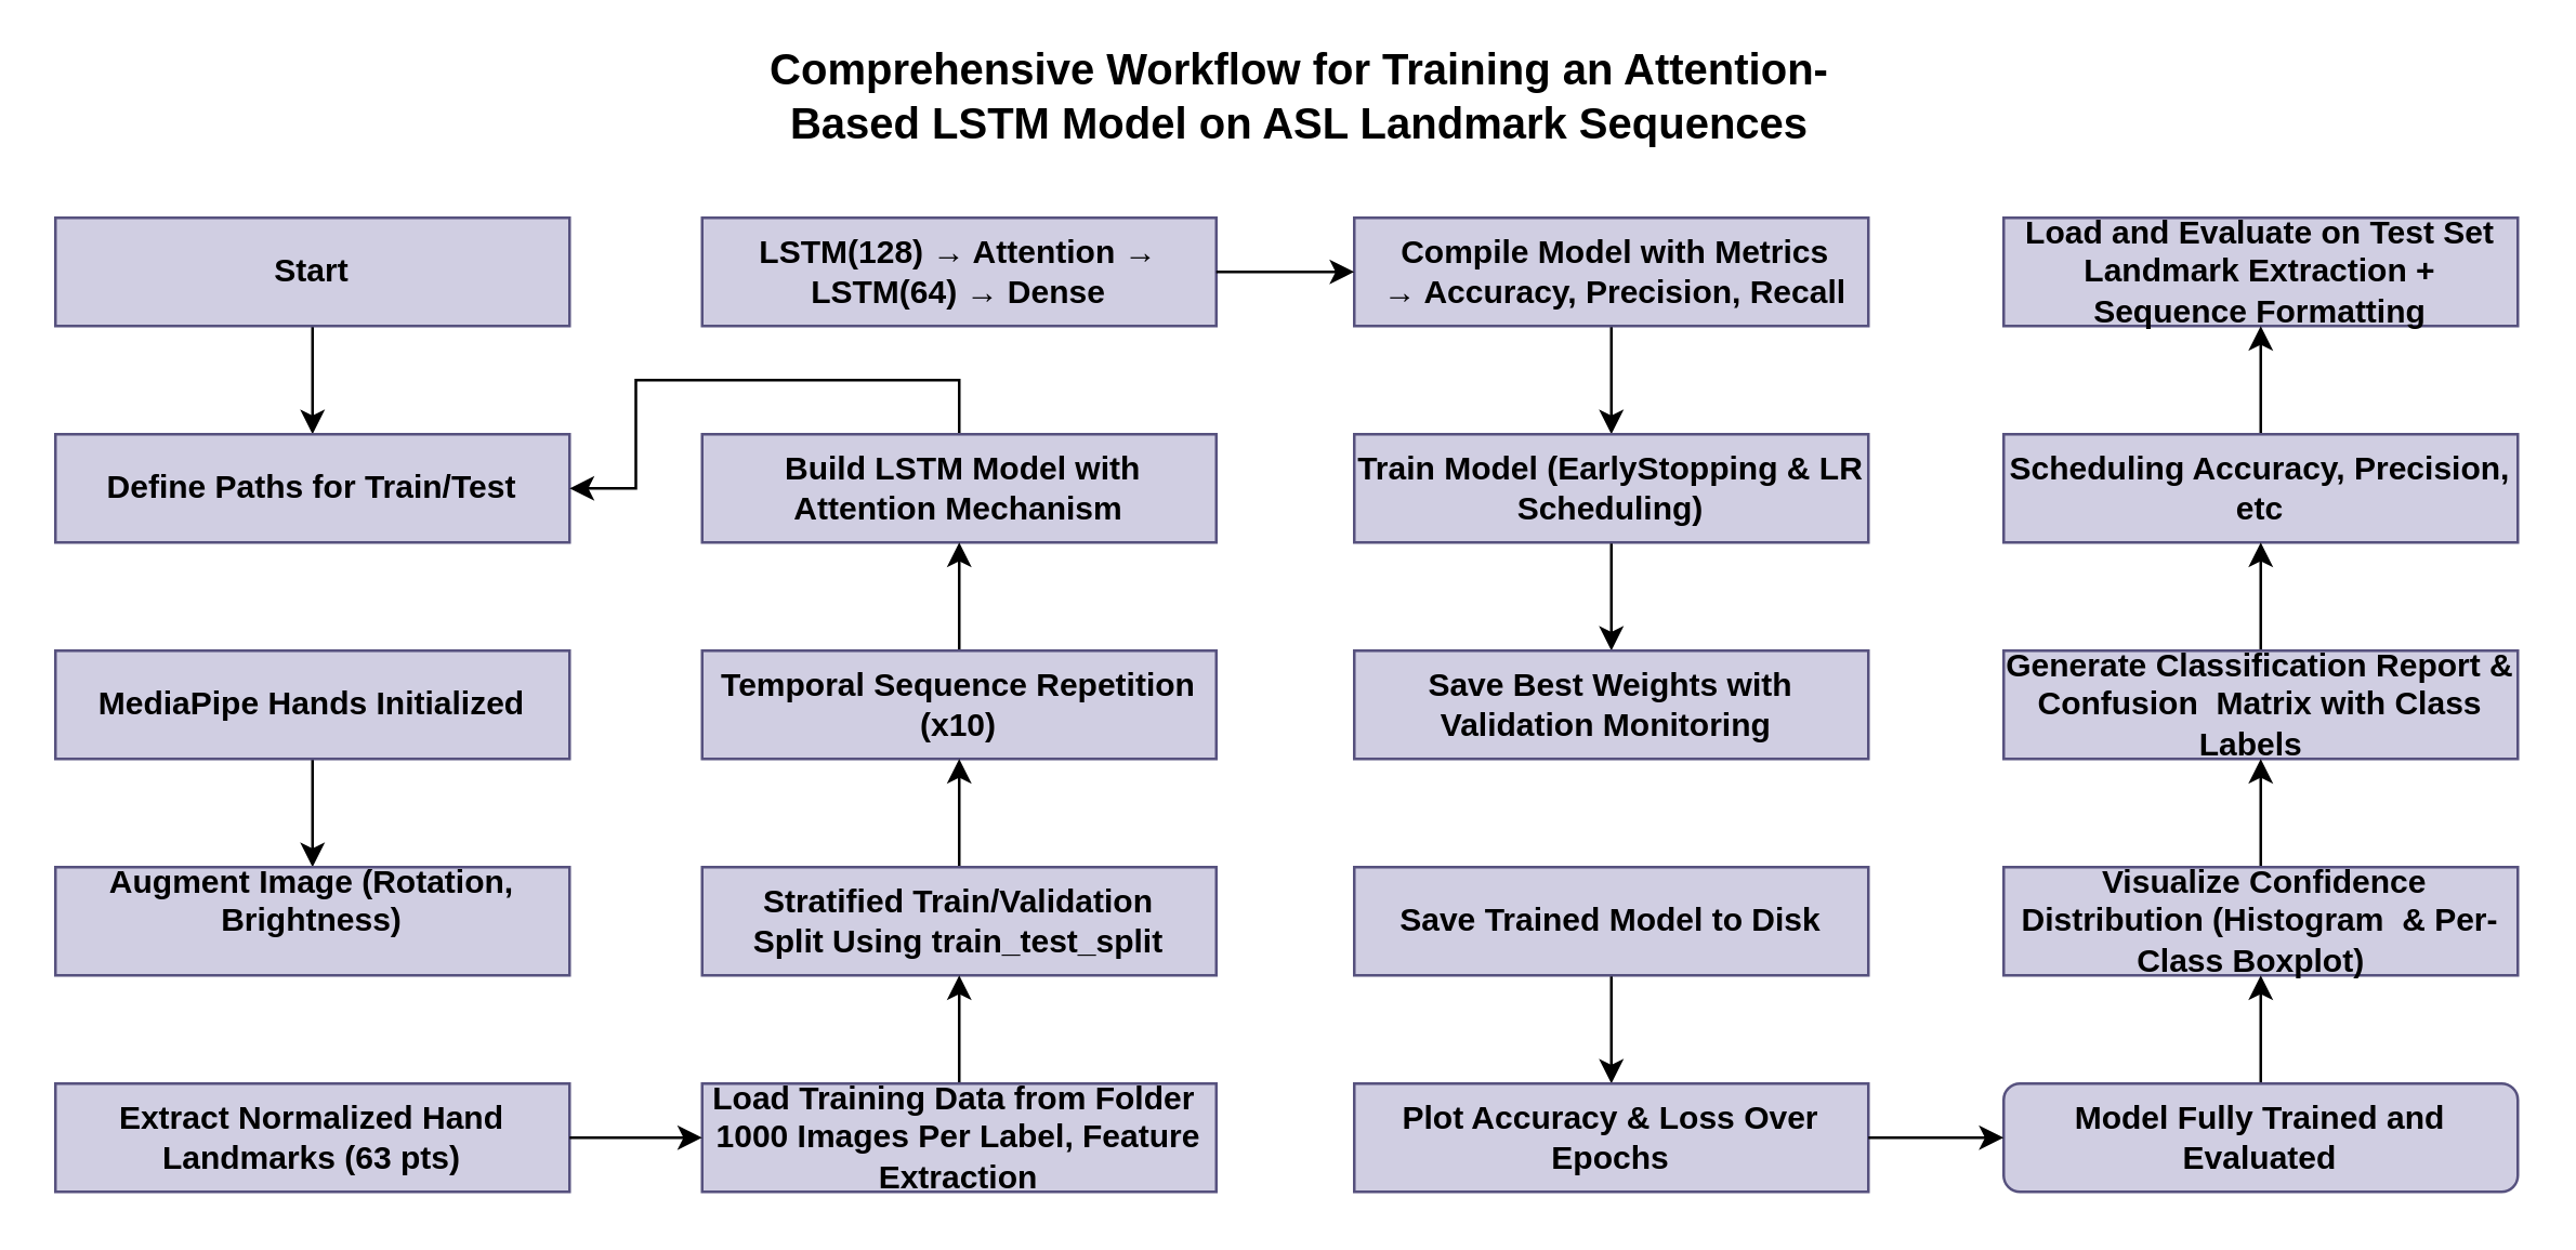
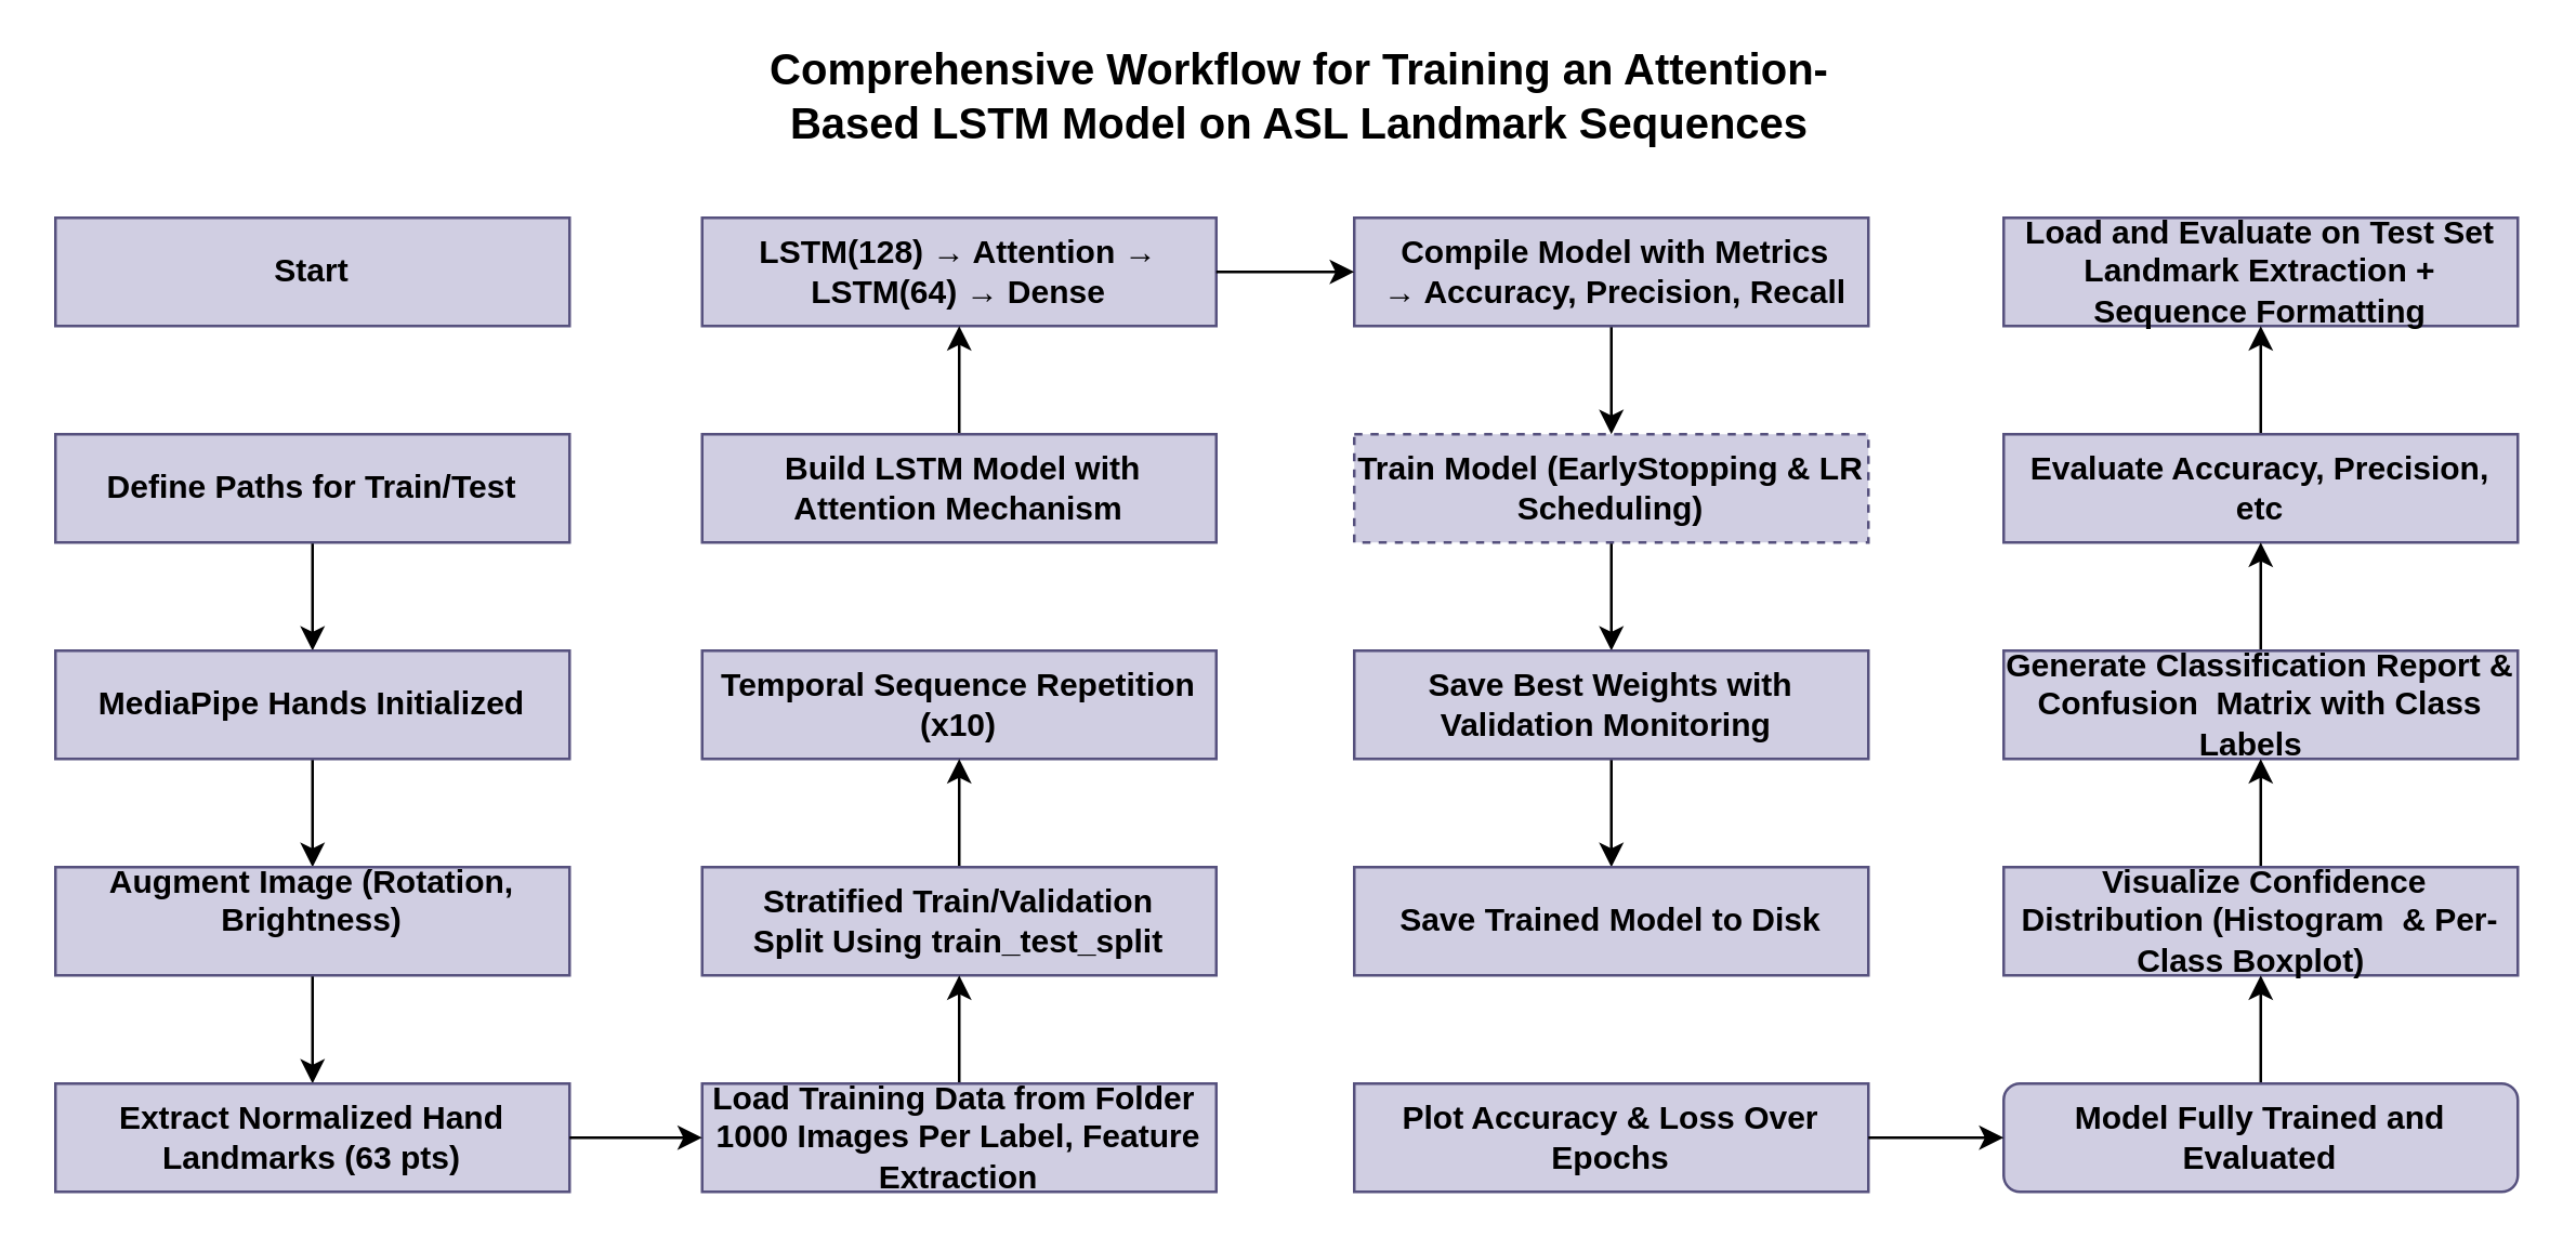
  <mxCell id="0" />
  <mxCell id="1" parent="0" />
  <mxCell id="2" value="" style="group" vertex="1" connectable="0" parent="1"><mxGeometry x="20" y="80" width="190" height="360" as="geometry" /></mxCell>
- <mxCell id="3" style="edgeStyle=orthogonalEdgeStyle;rounded=0;orthogonalLoop=1;jettySize=auto;html=1;exitX=0.5;exitY=1;exitDx=0;exitDy=0;entryX=0.5;entryY=0;entryDx=0;entryDy=0;" edge="1" parent="2" source="4" target="6"><mxGeometry relative="1" as="geometry" /></mxCell>
  <mxCell id="4" value="&lt;b&gt;Start&lt;/b&gt;" style="rounded=0;whiteSpace=wrap;html=1;fillColor=#d0cee2;strokeColor=#56517e;" vertex="1" parent="2"><mxGeometry width="190" height="40" as="geometry" /></mxCell>
+ <mxCell id="5" style="edgeStyle=orthogonalEdgeStyle;rounded=0;orthogonalLoop=1;jettySize=auto;html=1;exitX=0.5;exitY=1;exitDx=0;exitDy=0;entryX=0.5;entryY=0;entryDx=0;entryDy=0;" edge="1" parent="2" source="6" target="8"><mxGeometry relative="1" as="geometry" /></mxCell>
  <mxCell id="6" value="&lt;b&gt;Define Paths for Train/Test&lt;/b&gt;" style="rounded=0;whiteSpace=wrap;html=1;fillColor=#d0cee2;strokeColor=#56517e;" vertex="1" parent="2"><mxGeometry y="80" width="190" height="40" as="geometry" /></mxCell>
  <mxCell id="7" style="edgeStyle=orthogonalEdgeStyle;rounded=0;orthogonalLoop=1;jettySize=auto;html=1;exitX=0.5;exitY=1;exitDx=0;exitDy=0;entryX=0.5;entryY=0;entryDx=0;entryDy=0;" edge="1" parent="2" source="8" target="10"><mxGeometry relative="1" as="geometry" /></mxCell>
  <mxCell id="8" value="&lt;b&gt;&amp;nbsp;MediaPipe Hands Initialized&amp;nbsp;&lt;/b&gt;" style="rounded=0;whiteSpace=wrap;html=1;fillColor=#d0cee2;strokeColor=#56517e;" vertex="1" parent="2"><mxGeometry y="160" width="190" height="40" as="geometry" /></mxCell>
+ <mxCell id="9" style="edgeStyle=orthogonalEdgeStyle;rounded=0;orthogonalLoop=1;jettySize=auto;html=1;exitX=0.5;exitY=1;exitDx=0;exitDy=0;entryX=0.5;entryY=0;entryDx=0;entryDy=0;" edge="1" parent="2" source="10" target="11"><mxGeometry relative="1" as="geometry" /></mxCell>
  <mxCell id="10" value="&lt;div&gt;&lt;b&gt;Augment Image (Rotation, Brightness)&lt;br&gt;&lt;/b&gt;&lt;/div&gt;&lt;div&gt;&lt;br&gt;&lt;/div&gt;" style="rounded=0;whiteSpace=wrap;html=1;fillColor=#d0cee2;strokeColor=#56517e;" vertex="1" parent="2"><mxGeometry y="240" width="190" height="40" as="geometry" /></mxCell>
  <mxCell id="11" value="&lt;div&gt;&lt;b&gt;Extract Normalized Hand Landmarks (63 pts)&lt;/b&gt;&lt;br&gt;&lt;/div&gt;" style="rounded=0;whiteSpace=wrap;html=1;fillColor=#d0cee2;strokeColor=#56517e;" vertex="1" parent="2"><mxGeometry y="320" width="190" height="40" as="geometry" /></mxCell>
  <mxCell id="12" value="" style="group" vertex="1" connectable="0" parent="1"><mxGeometry x="259" y="80" width="190" height="360" as="geometry" /></mxCell>
  <mxCell id="13" value="&lt;div&gt;&lt;b&gt;LSTM(128) → Attention → LSTM(64) → Dense&lt;/b&gt;&lt;br&gt;&lt;/div&gt;" style="rounded=0;whiteSpace=wrap;html=1;fillColor=#d0cee2;strokeColor=#56517e;" vertex="1" parent="12"><mxGeometry width="190" height="40" as="geometry" /></mxCell>
- <mxCell id="14" style="edgeStyle=orthogonalEdgeStyle;rounded=0;orthogonalLoop=1;jettySize=auto;html=1;exitX=0.5;exitY=0;exitDx=0;exitDy=0;" edge="1" parent="12" source="15" target="6"><mxGeometry relative="1" as="geometry" /></mxCell>
+ <mxCell id="14" style="edgeStyle=orthogonalEdgeStyle;rounded=0;orthogonalLoop=1;jettySize=auto;html=1;exitX=0.5;exitY=0;exitDx=0;exitDy=0;entryX=0.5;entryY=1;entryDx=0;entryDy=0;" edge="1" parent="12" source="15" target="13"><mxGeometry relative="1" as="geometry" /></mxCell>
  <mxCell id="15" value="&lt;div&gt;&lt;b&gt;&amp;nbsp;Build LSTM Model with Attention Mechanism&lt;/b&gt;&lt;br&gt;&lt;/div&gt;" style="rounded=0;whiteSpace=wrap;html=1;fillColor=#d0cee2;strokeColor=#56517e;" vertex="1" parent="12"><mxGeometry y="80" width="190" height="40" as="geometry" /></mxCell>
- <mxCell id="16" style="edgeStyle=orthogonalEdgeStyle;rounded=0;orthogonalLoop=1;jettySize=auto;html=1;exitX=0.5;exitY=0;exitDx=0;exitDy=0;entryX=0.5;entryY=1;entryDx=0;entryDy=0;" edge="1" parent="12" source="17" target="15"><mxGeometry relative="1" as="geometry" /></mxCell>
  <mxCell id="17" value="&lt;div&gt;&lt;b&gt;Temporal Sequence Repetition (x10)&lt;/b&gt;&lt;br&gt;&lt;/div&gt;" style="rounded=0;whiteSpace=wrap;html=1;fillColor=#d0cee2;strokeColor=#56517e;" vertex="1" parent="12"><mxGeometry y="160" width="190" height="40" as="geometry" /></mxCell>
  <mxCell id="18" style="edgeStyle=orthogonalEdgeStyle;rounded=0;orthogonalLoop=1;jettySize=auto;html=1;exitX=0.5;exitY=0;exitDx=0;exitDy=0;entryX=0.5;entryY=1;entryDx=0;entryDy=0;" edge="1" parent="12" source="19" target="17"><mxGeometry relative="1" as="geometry" /></mxCell>
  <mxCell id="19" value="&lt;div&gt;&lt;div&gt;&lt;b&gt;&amp;nbsp;Stratified Train/Validation&amp;nbsp;&lt;br&gt;&lt;/b&gt;&lt;/div&gt;&lt;div&gt;&lt;b&gt;Split Using train_test_split&lt;/b&gt;&lt;/div&gt;&lt;/div&gt;" style="rounded=0;whiteSpace=wrap;html=1;fillColor=#d0cee2;strokeColor=#56517e;" vertex="1" parent="12"><mxGeometry y="240" width="190" height="40" as="geometry" /></mxCell>
  <mxCell id="20" style="edgeStyle=orthogonalEdgeStyle;rounded=0;orthogonalLoop=1;jettySize=auto;html=1;exitX=0.5;exitY=0;exitDx=0;exitDy=0;entryX=0.5;entryY=1;entryDx=0;entryDy=0;" edge="1" parent="12" source="21" target="19"><mxGeometry relative="1" as="geometry" /></mxCell>
  <mxCell id="21" value="&lt;div&gt;&lt;b&gt;Load Training Data from Folder&amp;nbsp;&lt;br&gt;&lt;/b&gt;&lt;/div&gt;&lt;div&gt;&lt;b&gt;1000 Images Per Label, Feature Extraction&lt;/b&gt;&lt;/div&gt;" style="rounded=0;whiteSpace=wrap;html=1;fillColor=#d0cee2;strokeColor=#56517e;" vertex="1" parent="12"><mxGeometry y="320" width="190" height="40" as="geometry" /></mxCell>
  <mxCell id="22" value="" style="group" vertex="1" connectable="0" parent="1"><mxGeometry x="500" y="80" width="190" height="360" as="geometry" /></mxCell>
  <mxCell id="23" style="edgeStyle=orthogonalEdgeStyle;rounded=0;orthogonalLoop=1;jettySize=auto;html=1;exitX=0.5;exitY=1;exitDx=0;exitDy=0;entryX=0.5;entryY=0;entryDx=0;entryDy=0;" edge="1" parent="22" source="24" target="26"><mxGeometry relative="1" as="geometry" /></mxCell>
  <mxCell id="24" value="&lt;div&gt;&amp;nbsp;&lt;b&gt;Compile Model with Metrics&lt;br&gt;&lt;/b&gt;&lt;/div&gt;&lt;div&gt;&lt;b&gt;&amp;nbsp;→ Accuracy, Precision, Recall&lt;/b&gt;&lt;br&gt;&lt;/div&gt;" style="rounded=0;whiteSpace=wrap;html=1;fillColor=#d0cee2;strokeColor=#56517e;" vertex="1" parent="22"><mxGeometry width="190" height="40" as="geometry" /></mxCell>
  <mxCell id="25" style="edgeStyle=orthogonalEdgeStyle;rounded=0;orthogonalLoop=1;jettySize=auto;html=1;exitX=0.5;exitY=1;exitDx=0;exitDy=0;entryX=0.5;entryY=0;entryDx=0;entryDy=0;" edge="1" parent="22" source="26" target="28"><mxGeometry relative="1" as="geometry" /></mxCell>
- <mxCell id="26" value="&lt;div&gt;&lt;b&gt;Train Model (EarlyStopping &amp;amp; LR Scheduling)&lt;/b&gt;&lt;br&gt;&lt;/div&gt;" style="rounded=0;whiteSpace=wrap;html=1;fillColor=#d0cee2;strokeColor=#56517e;" vertex="1" parent="22"><mxGeometry y="80" width="190" height="40" as="geometry" /></mxCell>
+ <mxCell id="26" value="&lt;div&gt;&lt;b&gt;Train Model (EarlyStopping &amp;amp; LR Scheduling)&lt;/b&gt;&lt;br&gt;&lt;/div&gt;" style="rounded=0;whiteSpace=wrap;html=1;fillColor=#d0cee2;strokeColor=#56517e;dashed=1;" vertex="1" parent="22"><mxGeometry y="80" width="190" height="40" as="geometry" /></mxCell>
+ <mxCell id="27" style="edgeStyle=orthogonalEdgeStyle;rounded=0;orthogonalLoop=1;jettySize=auto;html=1;exitX=0.5;exitY=1;exitDx=0;exitDy=0;entryX=0.5;entryY=0;entryDx=0;entryDy=0;" edge="1" parent="22" source="28" target="30"><mxGeometry relative="1" as="geometry" /></mxCell>
  <mxCell id="28" value="&lt;div&gt;&lt;b&gt;Save Best Weights with Validation Monitoring&amp;nbsp;&lt;/b&gt;&lt;br&gt;&lt;/div&gt;" style="rounded=0;whiteSpace=wrap;html=1;fillColor=#d0cee2;strokeColor=#56517e;" vertex="1" parent="22"><mxGeometry y="160" width="190" height="40" as="geometry" /></mxCell>
- <mxCell id="29" style="edgeStyle=orthogonalEdgeStyle;rounded=0;orthogonalLoop=1;jettySize=auto;html=1;exitX=0.5;exitY=1;exitDx=0;exitDy=0;entryX=0.5;entryY=0;entryDx=0;entryDy=0;" edge="1" parent="22" source="30" target="31"><mxGeometry relative="1" as="geometry" /></mxCell>
  <mxCell id="30" value="&lt;div&gt;&lt;b&gt;Save Trained Model to Disk&lt;/b&gt;&lt;br&gt;&lt;/div&gt;" style="rounded=0;whiteSpace=wrap;html=1;fillColor=#d0cee2;strokeColor=#56517e;" vertex="1" parent="22"><mxGeometry y="240" width="190" height="40" as="geometry" /></mxCell>
  <mxCell id="31" value="&lt;div&gt;&lt;b&gt;Plot Accuracy &amp;amp; Loss Over Epochs&lt;/b&gt;&lt;br&gt;&lt;/div&gt;" style="rounded=0;whiteSpace=wrap;html=1;fillColor=#d0cee2;strokeColor=#56517e;" vertex="1" parent="22"><mxGeometry y="320" width="190" height="40" as="geometry" /></mxCell>
  <mxCell id="32" value="" style="group" vertex="1" connectable="0" parent="1"><mxGeometry x="740" y="80" width="190" height="360" as="geometry" /></mxCell>
  <mxCell id="33" value="&lt;div&gt;&lt;b&gt;Load and Evaluate on Test Set&lt;br&gt;&lt;/b&gt;&lt;/div&gt;&lt;div&gt;&lt;b&gt;Landmark Extraction + Sequence Formatting&lt;/b&gt;&lt;br&gt;&lt;/div&gt;" style="rounded=0;whiteSpace=wrap;html=1;fillColor=#d0cee2;strokeColor=#56517e;" vertex="1" parent="32"><mxGeometry width="190" height="40" as="geometry" /></mxCell>
  <mxCell id="34" style="edgeStyle=orthogonalEdgeStyle;rounded=0;orthogonalLoop=1;jettySize=auto;html=1;exitX=0.5;exitY=0;exitDx=0;exitDy=0;entryX=0.5;entryY=1;entryDx=0;entryDy=0;" edge="1" parent="32" source="35" target="33"><mxGeometry relative="1" as="geometry" /></mxCell>
- <mxCell id="35" value="&lt;div&gt;&lt;b&gt;Scheduling Accuracy, Precision, etc&lt;/b&gt;&lt;br&gt;&lt;/div&gt;" style="rounded=0;whiteSpace=wrap;html=1;fillColor=#d0cee2;strokeColor=#56517e;" vertex="1" parent="32"><mxGeometry y="80" width="190" height="40" as="geometry" /></mxCell>
+ <mxCell id="35" value="&lt;div&gt;&lt;b&gt;Evaluate Accuracy, Precision, etc&lt;/b&gt;&lt;br&gt;&lt;/div&gt;" style="rounded=0;whiteSpace=wrap;html=1;fillColor=#d0cee2;strokeColor=#56517e;" vertex="1" parent="32"><mxGeometry y="80" width="190" height="40" as="geometry" /></mxCell>
  <mxCell id="36" style="edgeStyle=orthogonalEdgeStyle;rounded=0;orthogonalLoop=1;jettySize=auto;html=1;exitX=0.5;exitY=0;exitDx=0;exitDy=0;entryX=0.5;entryY=1;entryDx=0;entryDy=0;" edge="1" parent="32" source="37" target="35"><mxGeometry relative="1" as="geometry" /></mxCell>
  <mxCell id="37" value="&lt;b&gt;Generate Classification Report &amp;amp; Confusion&amp;nbsp;&amp;nbsp;Matrix with Class Labels &amp;nbsp;&lt;/b&gt;" style="rounded=0;whiteSpace=wrap;html=1;fillColor=#d0cee2;strokeColor=#56517e;" vertex="1" parent="32"><mxGeometry y="160" width="190" height="40" as="geometry" /></mxCell>
  <mxCell id="38" style="edgeStyle=orthogonalEdgeStyle;rounded=0;orthogonalLoop=1;jettySize=auto;html=1;exitX=0.5;exitY=0;exitDx=0;exitDy=0;entryX=0.5;entryY=1;entryDx=0;entryDy=0;" edge="1" parent="32" source="39" target="37"><mxGeometry relative="1" as="geometry" /></mxCell>
  <mxCell id="39" value="&lt;div&gt;&lt;b&gt;&amp;nbsp;Visualize Confidence Distribution (Histogram&amp;nbsp;&amp;nbsp;&amp;amp; Per-Class Boxplot) &amp;nbsp;&lt;/b&gt;&lt;br&gt;&lt;/div&gt;" style="rounded=0;whiteSpace=wrap;html=1;fillColor=#d0cee2;strokeColor=#56517e;" vertex="1" parent="32"><mxGeometry y="240" width="190" height="40" as="geometry" /></mxCell>
  <mxCell id="40" style="edgeStyle=orthogonalEdgeStyle;rounded=0;orthogonalLoop=1;jettySize=auto;html=1;exitX=0.5;exitY=0;exitDx=0;exitDy=0;entryX=0.5;entryY=1;entryDx=0;entryDy=0;" edge="1" parent="32" source="41" target="39"><mxGeometry relative="1" as="geometry" /></mxCell>
  <mxCell id="41" value="&lt;div&gt;&lt;b&gt;Model Fully Trained and Evaluated&lt;/b&gt;&lt;br&gt;&lt;/div&gt;" style="whiteSpace=wrap;html=1;fillColor=#d0cee2;strokeColor=#56517e;rounded=1;" vertex="1" parent="32"><mxGeometry y="320" width="190" height="40" as="geometry" /></mxCell>
  <mxCell id="42" style="edgeStyle=orthogonalEdgeStyle;rounded=0;orthogonalLoop=1;jettySize=auto;html=1;exitX=1;exitY=0.5;exitDx=0;exitDy=0;entryX=0;entryY=0.5;entryDx=0;entryDy=0;" edge="1" parent="1" source="11" target="21"><mxGeometry relative="1" as="geometry" /></mxCell>
  <mxCell id="43" style="edgeStyle=orthogonalEdgeStyle;rounded=0;orthogonalLoop=1;jettySize=auto;html=1;exitX=1;exitY=0.5;exitDx=0;exitDy=0;entryX=0;entryY=0.5;entryDx=0;entryDy=0;" edge="1" parent="1" source="13" target="24"><mxGeometry relative="1" as="geometry" /></mxCell>
  <mxCell id="44" style="edgeStyle=orthogonalEdgeStyle;rounded=0;orthogonalLoop=1;jettySize=auto;html=1;exitX=1;exitY=0.5;exitDx=0;exitDy=0;entryX=0;entryY=0.5;entryDx=0;entryDy=0;" edge="1" parent="1" source="31" target="41"><mxGeometry relative="1" as="geometry" /></mxCell>
  <mxCell id="45" value="&lt;span style=&quot;text-align: start; font-size: medium;&quot;&gt;&lt;b&gt;Comprehensive Workflow for Training an Attention-Based LSTM Model on ASL Landmark Sequences&lt;/b&gt;&lt;/span&gt;" style="text;html=1;align=center;verticalAlign=middle;whiteSpace=wrap;rounded=0;" vertex="1" parent="1"><mxGeometry x="270" y="20" width="420" height="30" as="geometry" /></mxCell>
